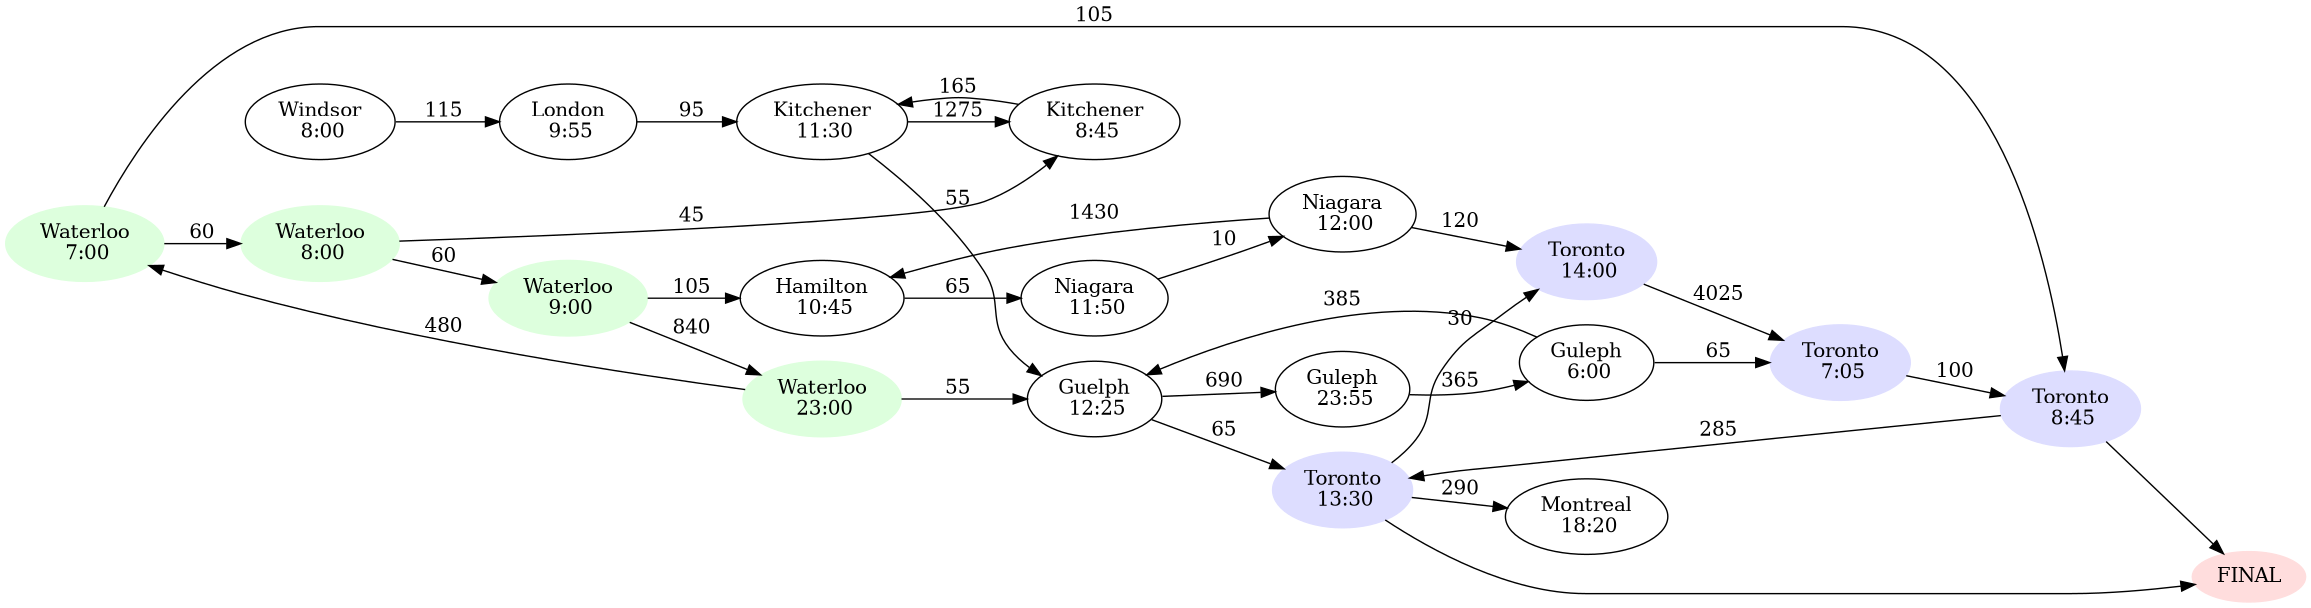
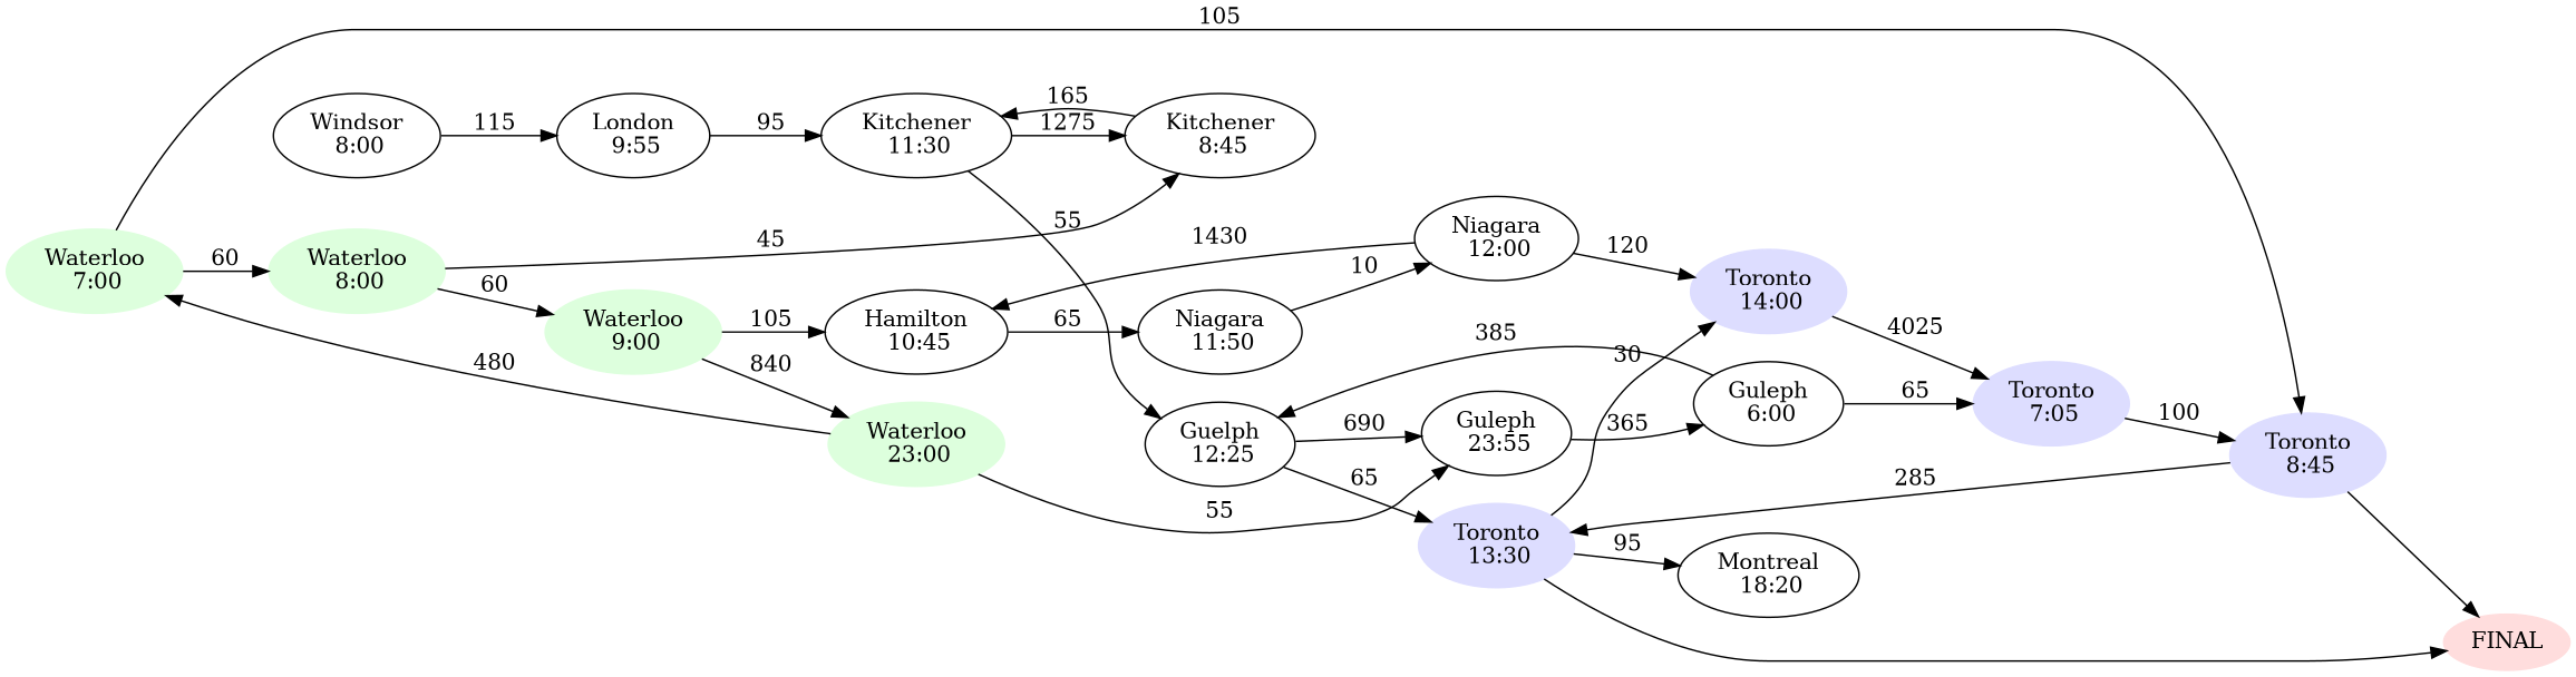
  digraph {
    rankdir=LR
    "London\n 9:55"
    "Kitchener\n 11:30"
    "Windsor\n 8:00"
    "Guelph\n 12:25"
    "Kitchener\n 8:45"
    "Toronto\n 13:30" [color="#DDDDFF" style=filled]
    "Guleph\n 23:55"
    "Montreal\n 18:20"
    "Toronto\n 14:00" [color="#DDDDFF" style=filled]
    FINAL [color="#FFDDDD" style=filled]
    "Guleph\n 6:00"
    "Toronto\n 7:05" [color="#DDDDFF" style=filled]
    "Waterloo\n 9:00" [color="#DDFFDD" style=filled]
    "Waterloo\n 23:00" [color="#DDFFDD" style=filled]
    "Hamilton\n 10:45"
    "Waterloo\n 7:00" [color="#DDFFDD" style=filled]
    "Niagara\n 11:50"
    "Waterloo\n 8:00" [color="#DDFFDD" style=filled]
    "Toronto\n 8:45" [color="#DDDDFF" style=filled]
    "Niagara\n 12:00"
    "London\n 9:55" -> "Kitchener\n 11:30" [label=95]
    "Kitchener\n 11:30" -> "Guelph\n 12:25" [label=55]
    "Kitchener\n 11:30" -> "Kitchener\n 8:45" [label=1275]
    "Windsor\n 8:00" -> "London\n 9:55" [label=115]
    "Guelph\n 12:25" -> "Toronto\n 13:30" [label=65]
    "Guelph\n 12:25" -> "Guleph\n 23:55" [label=690]
    "Kitchener\n 8:45" -> "Kitchener\n 11:30" [label=165]
-   "Toronto\n 13:30" -> "Montreal\n 18:20" [label=290]
+   "Toronto\n 13:30" -> "Montreal\n 18:20" [label=95]
    "Toronto\n 13:30" -> "Toronto\n 14:00" [label=30]
    "Toronto\n 13:30" -> FINAL
    "Guleph\n 23:55" -> "Guleph\n 6:00" [label=365]
    "Toronto\n 14:00" -> "Toronto\n 7:05" [label=4025]
    "Guleph\n 6:00" -> "Guelph\n 12:25" [label=385]
    "Guleph\n 6:00" -> "Toronto\n 7:05" [label=65]
    "Toronto\n 7:05" -> "Toronto\n 8:45" [label=100]
    "Waterloo\n 9:00" -> "Waterloo\n 23:00" [label=840]
    "Waterloo\n 9:00" -> "Hamilton\n 10:45" [label=105]
-   "Waterloo\n 23:00" -> "Guelph\n 12:25" [label=55]
+   "Waterloo\n 23:00" -> "Guleph\n 23:55" [label=55]
    "Waterloo\n 23:00" -> "Waterloo\n 7:00" [label=480]
    "Hamilton\n 10:45" -> "Niagara\n 11:50" [label=65]
    "Waterloo\n 7:00" -> "Waterloo\n 8:00" [label=60]
    "Waterloo\n 7:00" -> "Toronto\n 8:45" [label=105]
    "Niagara\n 11:50" -> "Niagara\n 12:00" [label=10]
    "Waterloo\n 8:00" -> "Kitchener\n 8:45" [label=45]
    "Waterloo\n 8:00" -> "Waterloo\n 9:00" [label=60]
    "Toronto\n 8:45" -> "Toronto\n 13:30" [label=285]
    "Toronto\n 8:45" -> FINAL
    "Niagara\n 12:00" -> "Toronto\n 14:00" [label=120]
    "Niagara\n 12:00" -> "Hamilton\n 10:45" [label=1430]
  }
